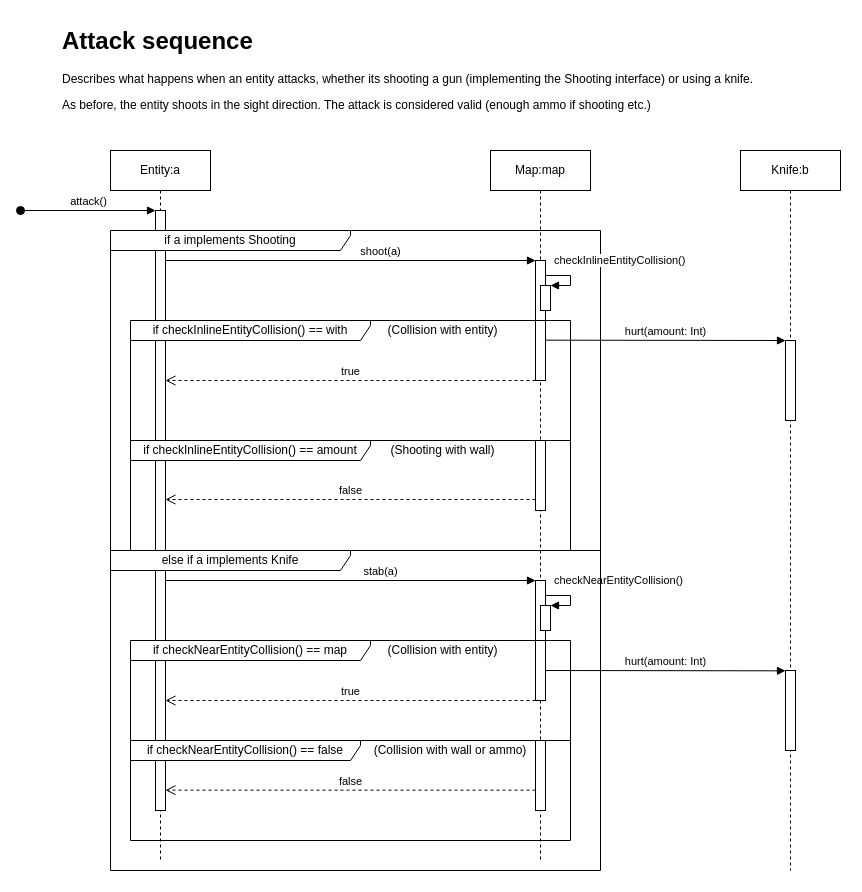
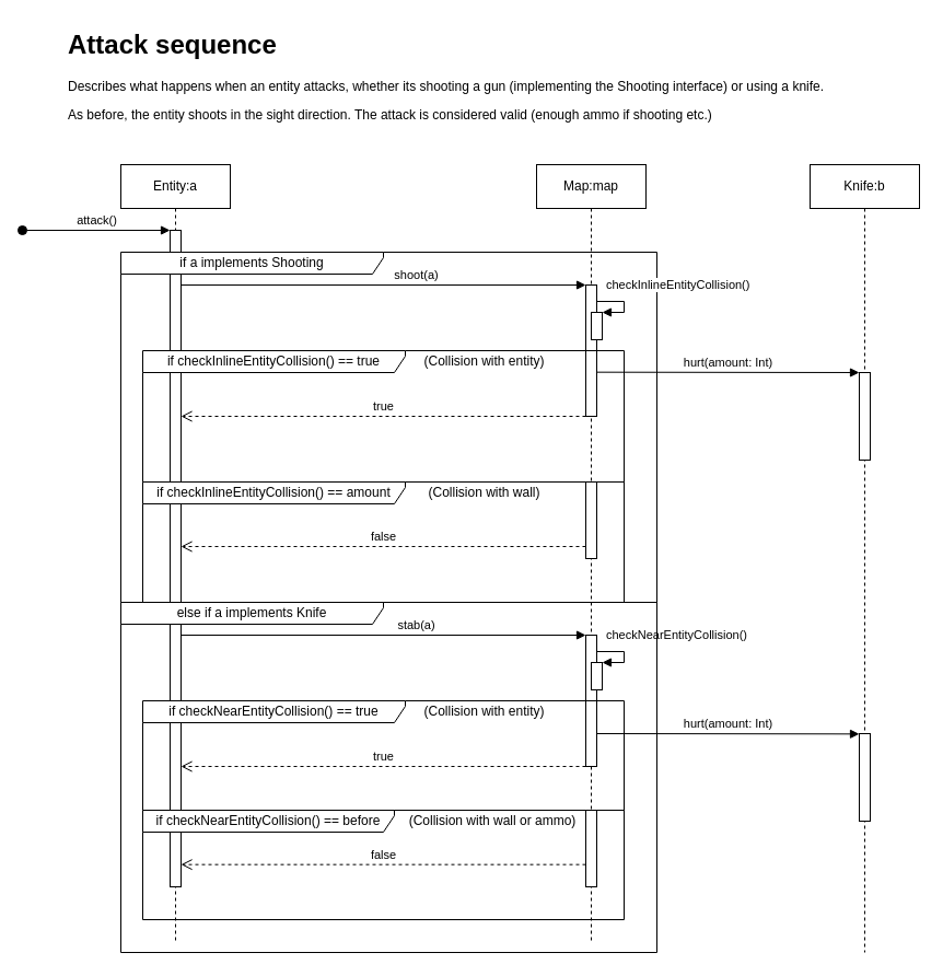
  <mxCell id="0" />
  <mxCell id="1" parent="0" />
  <mxCell id="2" value="Entity:a" style="shape=umlLifeline;perimeter=lifelinePerimeter;whiteSpace=wrap;html=1;container=1;dropTarget=0;collapsible=0;recursiveResize=0;outlineConnect=0;portConstraint=eastwest;newEdgeStyle={&quot;curved&quot;:0,&quot;rounded&quot;:0};" vertex="1" parent="1"><mxGeometry x="110" y="150" width="100" height="710" as="geometry" /></mxCell>
  <mxCell id="3" value="" style="html=1;points=[[0,0,0,0,5],[0,1,0,0,-5],[1,0,0,0,5],[1,1,0,0,-5]];perimeter=orthogonalPerimeter;outlineConnect=0;targetShapes=umlLifeline;portConstraint=eastwest;newEdgeStyle={&quot;curved&quot;:0,&quot;rounded&quot;:0};" vertex="1" parent="2"><mxGeometry x="45" y="60" width="10" height="600" as="geometry" /></mxCell>
  <mxCell id="4" value="&lt;h1 style=&quot;margin-top: 0px;&quot;&gt;Attack sequence&lt;/h1&gt;&lt;p&gt;Describes what happens when an entity attacks, whether its shooting a gun (implementing the Shooting interface) or using a knife.&lt;/p&gt;&lt;p&gt;As before, the entity shoots in the sight direction. The attack is considered valid (enough ammo if shooting etc.)&lt;/p&gt;" style="text;html=1;whiteSpace=wrap;overflow=hidden;rounded=0;" vertex="1" parent="1"><mxGeometry x="60" y="20" width="720" height="90" as="geometry" /></mxCell>
  <mxCell id="5" value="Map:map" style="shape=umlLifeline;perimeter=lifelinePerimeter;whiteSpace=wrap;html=1;container=1;dropTarget=0;collapsible=0;recursiveResize=0;outlineConnect=0;portConstraint=eastwest;newEdgeStyle={&quot;curved&quot;:0,&quot;rounded&quot;:0};" vertex="1" parent="1"><mxGeometry x="490" y="150" width="100" height="710" as="geometry" /></mxCell>
  <mxCell id="6" value="checkNearEntityCollision()" style="html=1;align=left;spacingLeft=2;endArrow=block;rounded=0;edgeStyle=orthogonalEdgeStyle;curved=0;rounded=0;" edge="1" parent="5" source="7" target="8"><mxGeometry x="-0.818" y="15" relative="1" as="geometry"><mxPoint x="60" y="445" as="sourcePoint" /><Array as="points"><mxPoint x="80" y="445" /><mxPoint x="80" y="455" /></Array><mxPoint as="offset" /></mxGeometry></mxCell>
  <mxCell id="7" value="" style="html=1;points=[[0,0,0,0,5],[0,1,0,0,-5],[1,0,0,0,5],[1,1,0,0,-5]];perimeter=orthogonalPerimeter;outlineConnect=0;targetShapes=umlLifeline;portConstraint=eastwest;newEdgeStyle={&quot;curved&quot;:0,&quot;rounded&quot;:0};" vertex="1" parent="5"><mxGeometry x="45" y="430" width="10" height="120" as="geometry" /></mxCell>
  <mxCell id="8" value="" style="html=1;points=[[0,0,0,0,5],[0,1,0,0,-5],[1,0,0,0,5],[1,1,0,0,-5]];perimeter=orthogonalPerimeter;outlineConnect=0;targetShapes=umlLifeline;portConstraint=eastwest;newEdgeStyle={&quot;curved&quot;:0,&quot;rounded&quot;:0};" vertex="1" parent="5"><mxGeometry x="50" y="455" width="10" height="25" as="geometry" /></mxCell>
  <mxCell id="9" value="attack()" style="html=1;verticalAlign=bottom;startArrow=oval;startFill=1;endArrow=block;startSize=8;curved=0;rounded=0;" edge="1" parent="1"><mxGeometry width="60" relative="1" as="geometry"><mxPoint x="20" y="210" as="sourcePoint" /><mxPoint x="155" y="210" as="targetPoint" /></mxGeometry></mxCell>
  <mxCell id="10" value="if a implements Shooting" style="shape=umlFrame;whiteSpace=wrap;html=1;pointerEvents=0;width=240;height=20;" vertex="1" parent="1"><mxGeometry x="110" y="230" width="490" height="320" as="geometry" /></mxCell>
  <mxCell id="11" value="" style="html=1;points=[[0,0,0,0,5],[0,1,0,0,-5],[1,0,0,0,5],[1,1,0,0,-5]];perimeter=orthogonalPerimeter;outlineConnect=0;targetShapes=umlLifeline;portConstraint=eastwest;newEdgeStyle={&quot;curved&quot;:0,&quot;rounded&quot;:0};" vertex="1" parent="1"><mxGeometry x="535" y="260" width="10" height="120" as="geometry" /></mxCell>
  <mxCell id="12" value="shoot(a)" style="html=1;verticalAlign=bottom;endArrow=block;curved=0;rounded=0;" edge="1" parent="1"><mxGeometry x="0.162" width="80" relative="1" as="geometry"><mxPoint x="165" y="260" as="sourcePoint" /><mxPoint x="535" y="260" as="targetPoint" /><mxPoint as="offset" /></mxGeometry></mxCell>
  <mxCell id="13" value="" style="html=1;points=[[0,0,0,0,5],[0,1,0,0,-5],[1,0,0,0,5],[1,1,0,0,-5]];perimeter=orthogonalPerimeter;outlineConnect=0;targetShapes=umlLifeline;portConstraint=eastwest;newEdgeStyle={&quot;curved&quot;:0,&quot;rounded&quot;:0};" vertex="1" parent="1"><mxGeometry x="540" y="285" width="10" height="25" as="geometry" /></mxCell>
  <mxCell id="14" value="checkInlineEntityCollision()" style="html=1;align=left;spacingLeft=2;endArrow=block;rounded=0;edgeStyle=orthogonalEdgeStyle;curved=0;rounded=0;" edge="1" target="13" parent="1" source="11"><mxGeometry x="-0.818" y="15" relative="1" as="geometry"><mxPoint x="550" y="275" as="sourcePoint" /><Array as="points"><mxPoint x="570" y="275" /><mxPoint x="570" y="285" /></Array><mxPoint as="offset" /></mxGeometry></mxCell>
- <mxCell id="15" value="if checkInlineEntityCollision() == with" style="shape=umlFrame;whiteSpace=wrap;html=1;pointerEvents=0;width=240;height=20;" vertex="1" parent="1"><mxGeometry x="130" y="320" width="440" height="120" as="geometry" /></mxCell>
+ <mxCell id="15" value="if checkInlineEntityCollision() == true" style="shape=umlFrame;whiteSpace=wrap;html=1;pointerEvents=0;width=240;height=20;" vertex="1" parent="1"><mxGeometry x="130" y="320" width="440" height="120" as="geometry" /></mxCell>
  <mxCell id="16" value="(Collision with entity)" style="text;html=1;align=center;verticalAlign=middle;whiteSpace=wrap;rounded=0;" vertex="1" parent="1"><mxGeometry x="370" y="320" width="145" height="20" as="geometry" /></mxCell>
  <mxCell id="17" value="if checkInlineEntityCollision() == amount" style="shape=umlFrame;whiteSpace=wrap;html=1;pointerEvents=0;width=240;height=20;" vertex="1" parent="1"><mxGeometry x="130" y="440" width="440" height="110" as="geometry" /></mxCell>
- <mxCell id="18" value="(Shooting with wall)" style="text;html=1;align=center;verticalAlign=middle;whiteSpace=wrap;rounded=0;" vertex="1" parent="1"><mxGeometry x="370" y="440" width="145" height="20" as="geometry" /></mxCell>
+ <mxCell id="18" value="(Collision with wall)" style="text;html=1;align=center;verticalAlign=middle;whiteSpace=wrap;rounded=0;" vertex="1" parent="1"><mxGeometry x="370" y="440" width="145" height="20" as="geometry" /></mxCell>
  <mxCell id="19" value="Knife:b" style="shape=umlLifeline;perimeter=lifelinePerimeter;whiteSpace=wrap;html=1;container=1;dropTarget=0;collapsible=0;recursiveResize=0;outlineConnect=0;portConstraint=eastwest;newEdgeStyle={&quot;curved&quot;:0,&quot;rounded&quot;:0};" vertex="1" parent="1"><mxGeometry x="740" y="150" width="100" height="720" as="geometry" /></mxCell>
  <mxCell id="20" value="" style="html=1;points=[[0,0,0,0,5],[0,1,0,0,-5],[1,0,0,0,5],[1,1,0,0,-5]];perimeter=orthogonalPerimeter;outlineConnect=0;targetShapes=umlLifeline;portConstraint=eastwest;newEdgeStyle={&quot;curved&quot;:0,&quot;rounded&quot;:0};" vertex="1" parent="19"><mxGeometry x="45" y="190" width="10" height="80" as="geometry" /></mxCell>
  <mxCell id="21" value="" style="html=1;points=[[0,0,0,0,5],[0,1,0,0,-5],[1,0,0,0,5],[1,1,0,0,-5]];perimeter=orthogonalPerimeter;outlineConnect=0;targetShapes=umlLifeline;portConstraint=eastwest;newEdgeStyle={&quot;curved&quot;:0,&quot;rounded&quot;:0};" vertex="1" parent="19"><mxGeometry x="45" y="520" width="10" height="80" as="geometry" /></mxCell>
  <mxCell id="22" value="hurt(amount: Int)" style="html=1;verticalAlign=bottom;endArrow=block;curved=0;rounded=0;" edge="1" parent="1" target="20"><mxGeometry width="80" relative="1" as="geometry"><mxPoint x="545" y="339.66" as="sourcePoint" /><mxPoint x="859.5" y="339.66" as="targetPoint" /></mxGeometry></mxCell>
  <mxCell id="23" value="true" style="html=1;verticalAlign=bottom;endArrow=open;dashed=1;endSize=8;curved=0;rounded=0;" edge="1" parent="1"><mxGeometry relative="1" as="geometry"><mxPoint x="535" y="380" as="sourcePoint" /><mxPoint x="165" y="380" as="targetPoint" /></mxGeometry></mxCell>
  <mxCell id="24" value="" style="html=1;points=[[0,0,0,0,5],[0,1,0,0,-5],[1,0,0,0,5],[1,1,0,0,-5]];perimeter=orthogonalPerimeter;outlineConnect=0;targetShapes=umlLifeline;portConstraint=eastwest;newEdgeStyle={&quot;curved&quot;:0,&quot;rounded&quot;:0};" vertex="1" parent="1"><mxGeometry x="535" y="440" width="10" height="70" as="geometry" /></mxCell>
  <mxCell id="25" value="false" style="html=1;verticalAlign=bottom;endArrow=open;dashed=1;endSize=8;curved=0;rounded=0;" edge="1" parent="1"><mxGeometry relative="1" as="geometry"><mxPoint x="535" y="499" as="sourcePoint" /><mxPoint x="165" y="499" as="targetPoint" /></mxGeometry></mxCell>
  <mxCell id="26" value="else if a implements Knife" style="shape=umlFrame;whiteSpace=wrap;html=1;pointerEvents=0;width=240;height=20;" vertex="1" parent="1"><mxGeometry x="110" y="550" width="490" height="320" as="geometry" /></mxCell>
  <mxCell id="27" value="stab(a)" style="html=1;verticalAlign=bottom;endArrow=block;curved=0;rounded=0;" edge="1" parent="1"><mxGeometry x="0.162" width="80" relative="1" as="geometry"><mxPoint x="165" y="580" as="sourcePoint" /><mxPoint x="535" y="580" as="targetPoint" /><mxPoint as="offset" /></mxGeometry></mxCell>
- <mxCell id="28" value="if checkNearEntityCollision() == map" style="shape=umlFrame;whiteSpace=wrap;html=1;pointerEvents=0;width=240;height=20;" vertex="1" parent="1"><mxGeometry x="130" y="640" width="440" height="100" as="geometry" /></mxCell>
+ <mxCell id="28" value="if checkNearEntityCollision() == true" style="shape=umlFrame;whiteSpace=wrap;html=1;pointerEvents=0;width=240;height=20;" vertex="1" parent="1"><mxGeometry x="130" y="640" width="440" height="100" as="geometry" /></mxCell>
  <mxCell id="29" value="(Collision with entity)" style="text;html=1;align=center;verticalAlign=middle;whiteSpace=wrap;rounded=0;" vertex="1" parent="1"><mxGeometry x="370" y="640" width="145" height="20" as="geometry" /></mxCell>
  <mxCell id="30" value="hurt(amount: Int)" style="html=1;verticalAlign=bottom;endArrow=block;curved=0;rounded=0;" edge="1" parent="1"><mxGeometry width="80" relative="1" as="geometry"><mxPoint x="545" y="670" as="sourcePoint" /><mxPoint x="785" y="670.34" as="targetPoint" /><mxPoint as="offset" /></mxGeometry></mxCell>
  <mxCell id="31" value="true" style="html=1;verticalAlign=bottom;endArrow=open;dashed=1;endSize=8;curved=0;rounded=0;" edge="1" parent="1"><mxGeometry relative="1" as="geometry"><mxPoint x="535" y="700" as="sourcePoint" /><mxPoint x="165" y="700" as="targetPoint" /></mxGeometry></mxCell>
- <mxCell id="32" value="if checkNearEntityCollision() == false" style="shape=umlFrame;whiteSpace=wrap;html=1;pointerEvents=0;width=230;height=20;" vertex="1" parent="1"><mxGeometry x="130" y="740" width="440" height="100" as="geometry" /></mxCell>
+ <mxCell id="32" value="if checkNearEntityCollision() == before" style="shape=umlFrame;whiteSpace=wrap;html=1;pointerEvents=0;width=230;height=20;" vertex="1" parent="1"><mxGeometry x="130" y="740" width="440" height="100" as="geometry" /></mxCell>
  <mxCell id="33" value="(Collision with wall or ammo)" style="text;html=1;align=center;verticalAlign=middle;whiteSpace=wrap;rounded=0;" vertex="1" parent="1"><mxGeometry x="365" y="740" width="170" height="20" as="geometry" /></mxCell>
  <mxCell id="34" value="" style="html=1;points=[[0,0,0,0,5],[0,1,0,0,-5],[1,0,0,0,5],[1,1,0,0,-5]];perimeter=orthogonalPerimeter;outlineConnect=0;targetShapes=umlLifeline;portConstraint=eastwest;newEdgeStyle={&quot;curved&quot;:0,&quot;rounded&quot;:0};" vertex="1" parent="1"><mxGeometry x="535" y="740" width="10" height="70" as="geometry" /></mxCell>
  <mxCell id="35" value="false" style="html=1;verticalAlign=bottom;endArrow=open;dashed=1;endSize=8;curved=0;rounded=0;" edge="1" parent="1"><mxGeometry relative="1" as="geometry"><mxPoint x="535" y="789.66" as="sourcePoint" /><mxPoint x="165" y="789.66" as="targetPoint" /></mxGeometry></mxCell>
